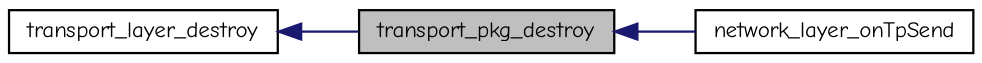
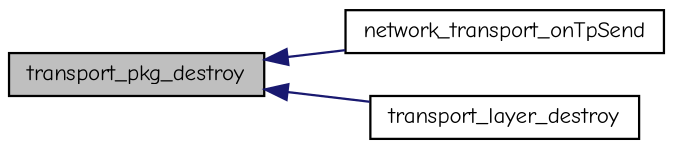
  digraph {
    fontname="Comic Neue"
    rankdir=LR
    node [color=black fillcolor=white fontname="Comic Neue" fontsize=10 shape=record style=filled]
    edge [color=midnightblue dir=back fontname="Comic Neue" fontsize=10 labelfontname=Helvetica labelfontsize=10 style=solid]
    n1 [fillcolor=grey75 fontcolor=black height=0.2 label=transport_pkg_destroy width=0.4]
-   n2 [height=0.2 label=network_layer_onTpSend width=0.4]
+   n2 [height=0.2 label=network_transport_onTpSend width=0.4]
    n3 [height=0.2 label=transport_layer_destroy width=0.4]
    n1 -> n2
-   n3 -> n1
+   n1 -> n3
  }
